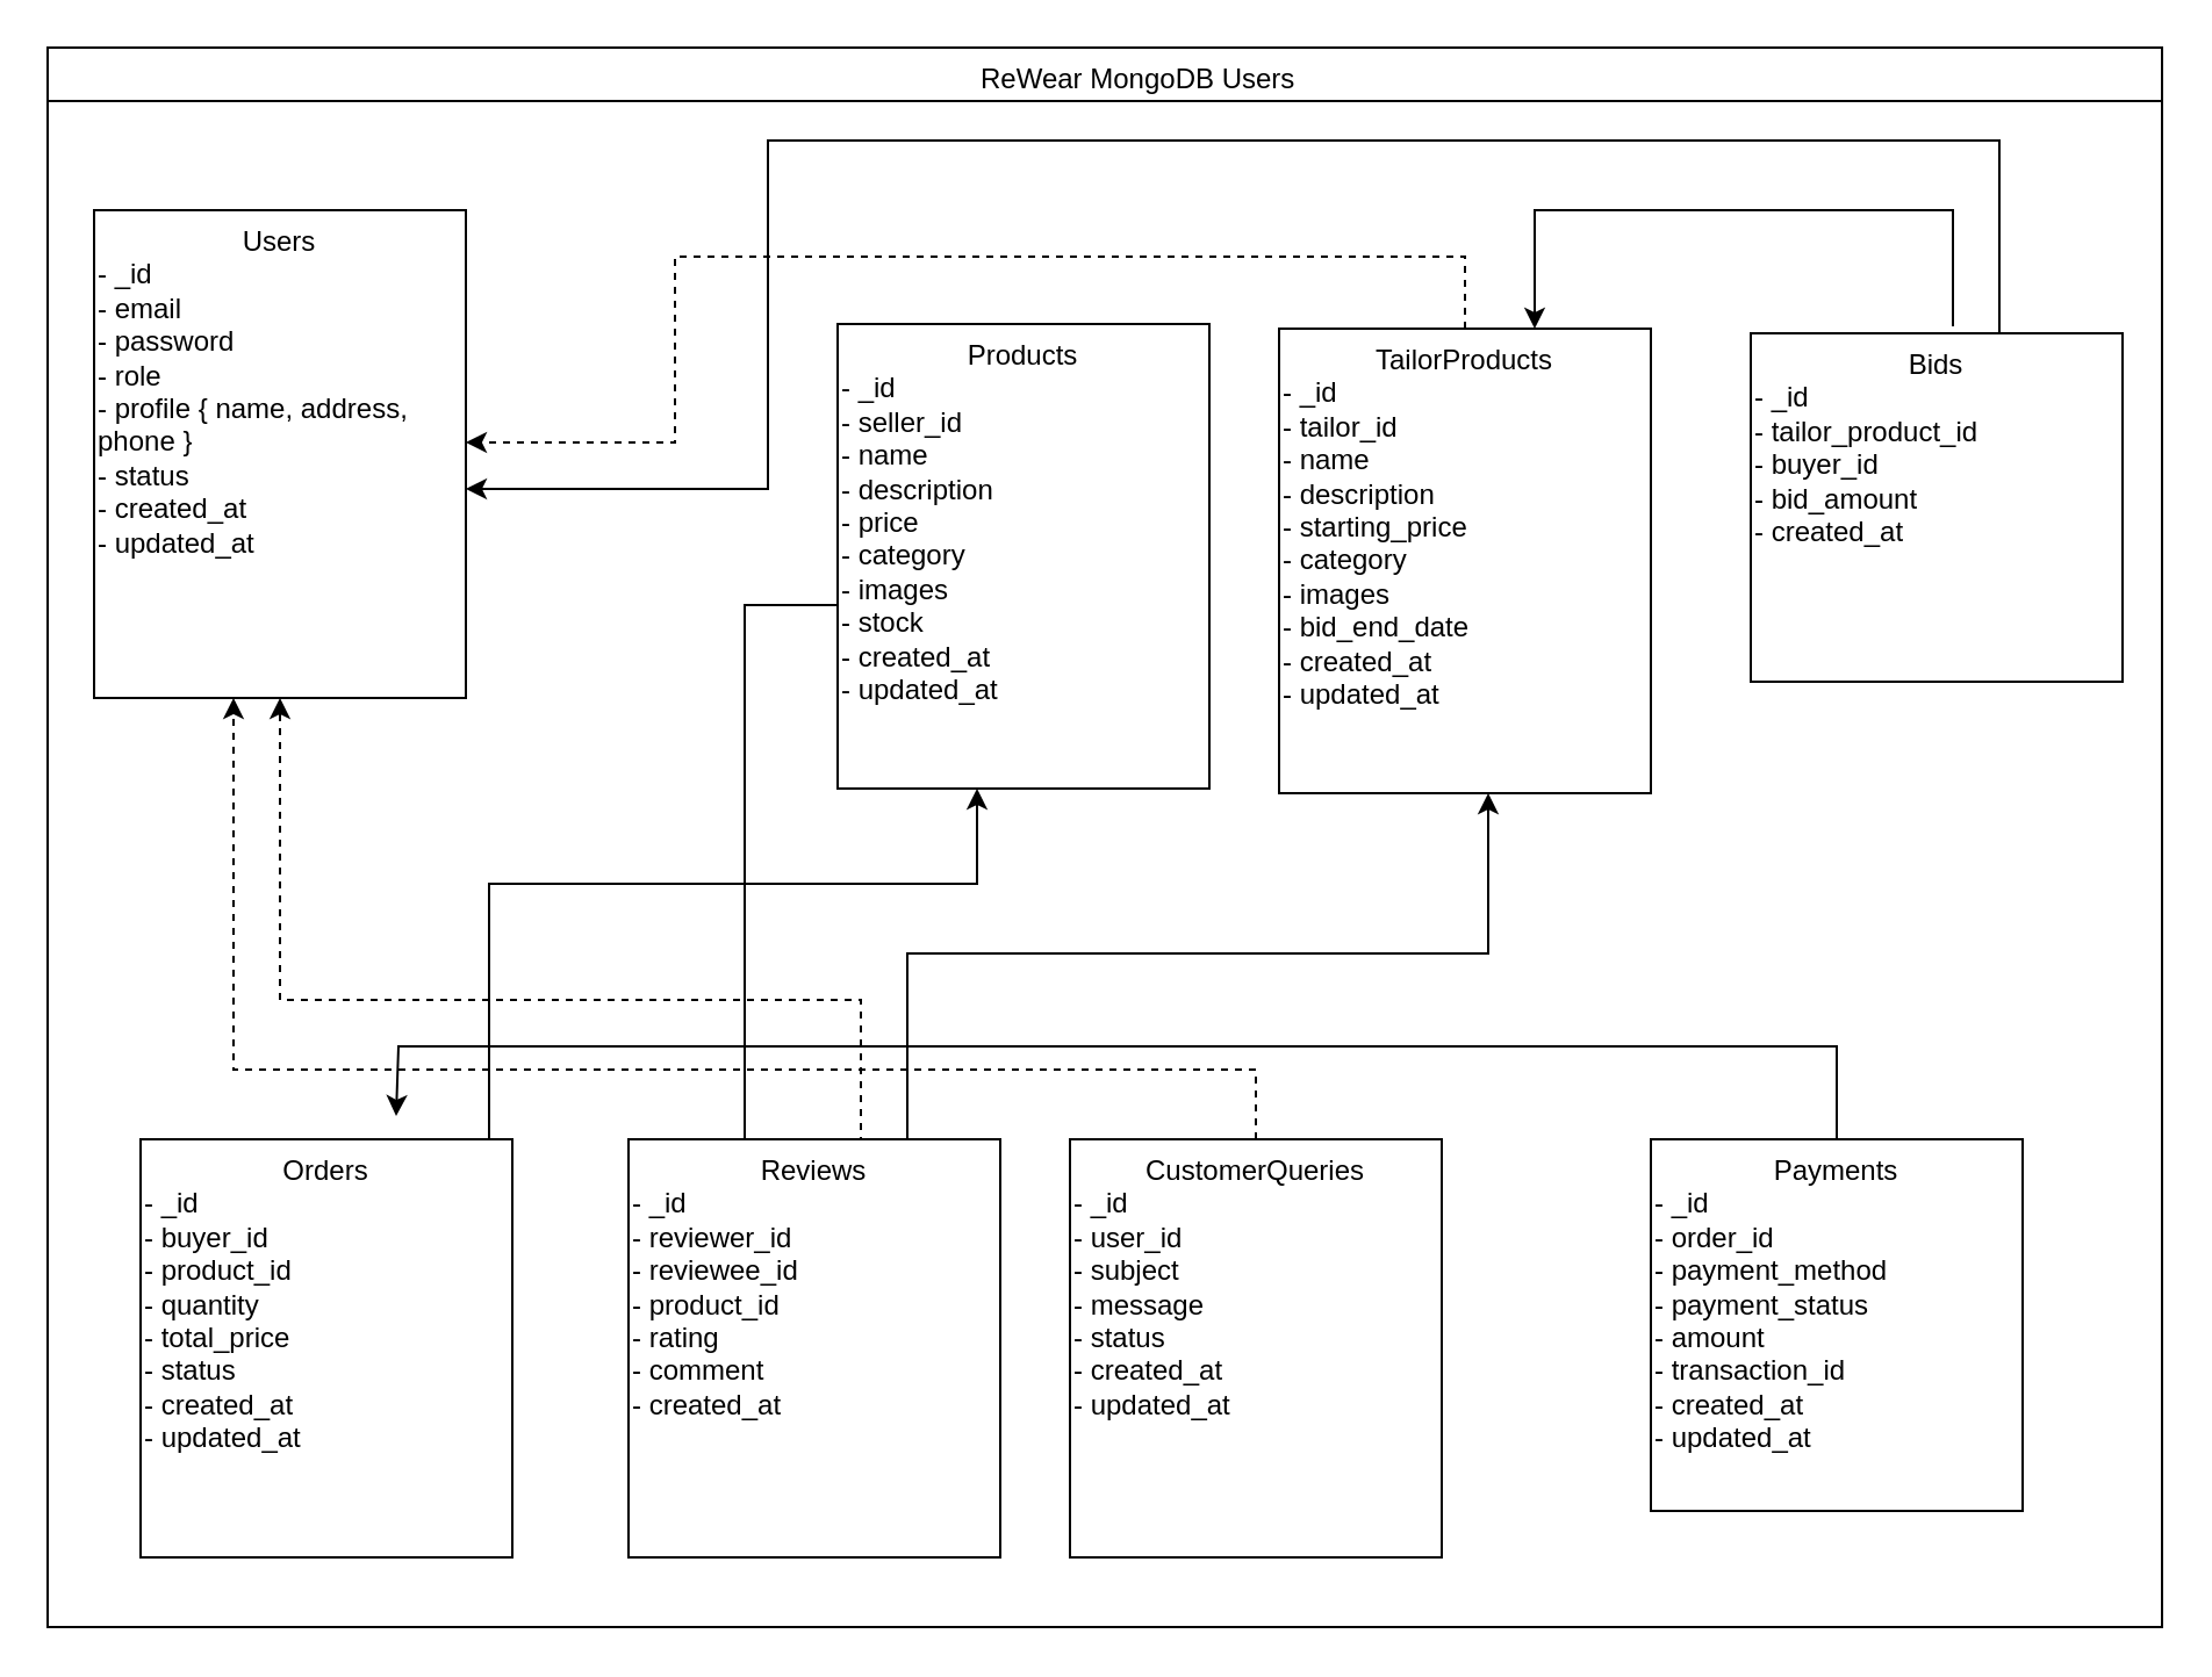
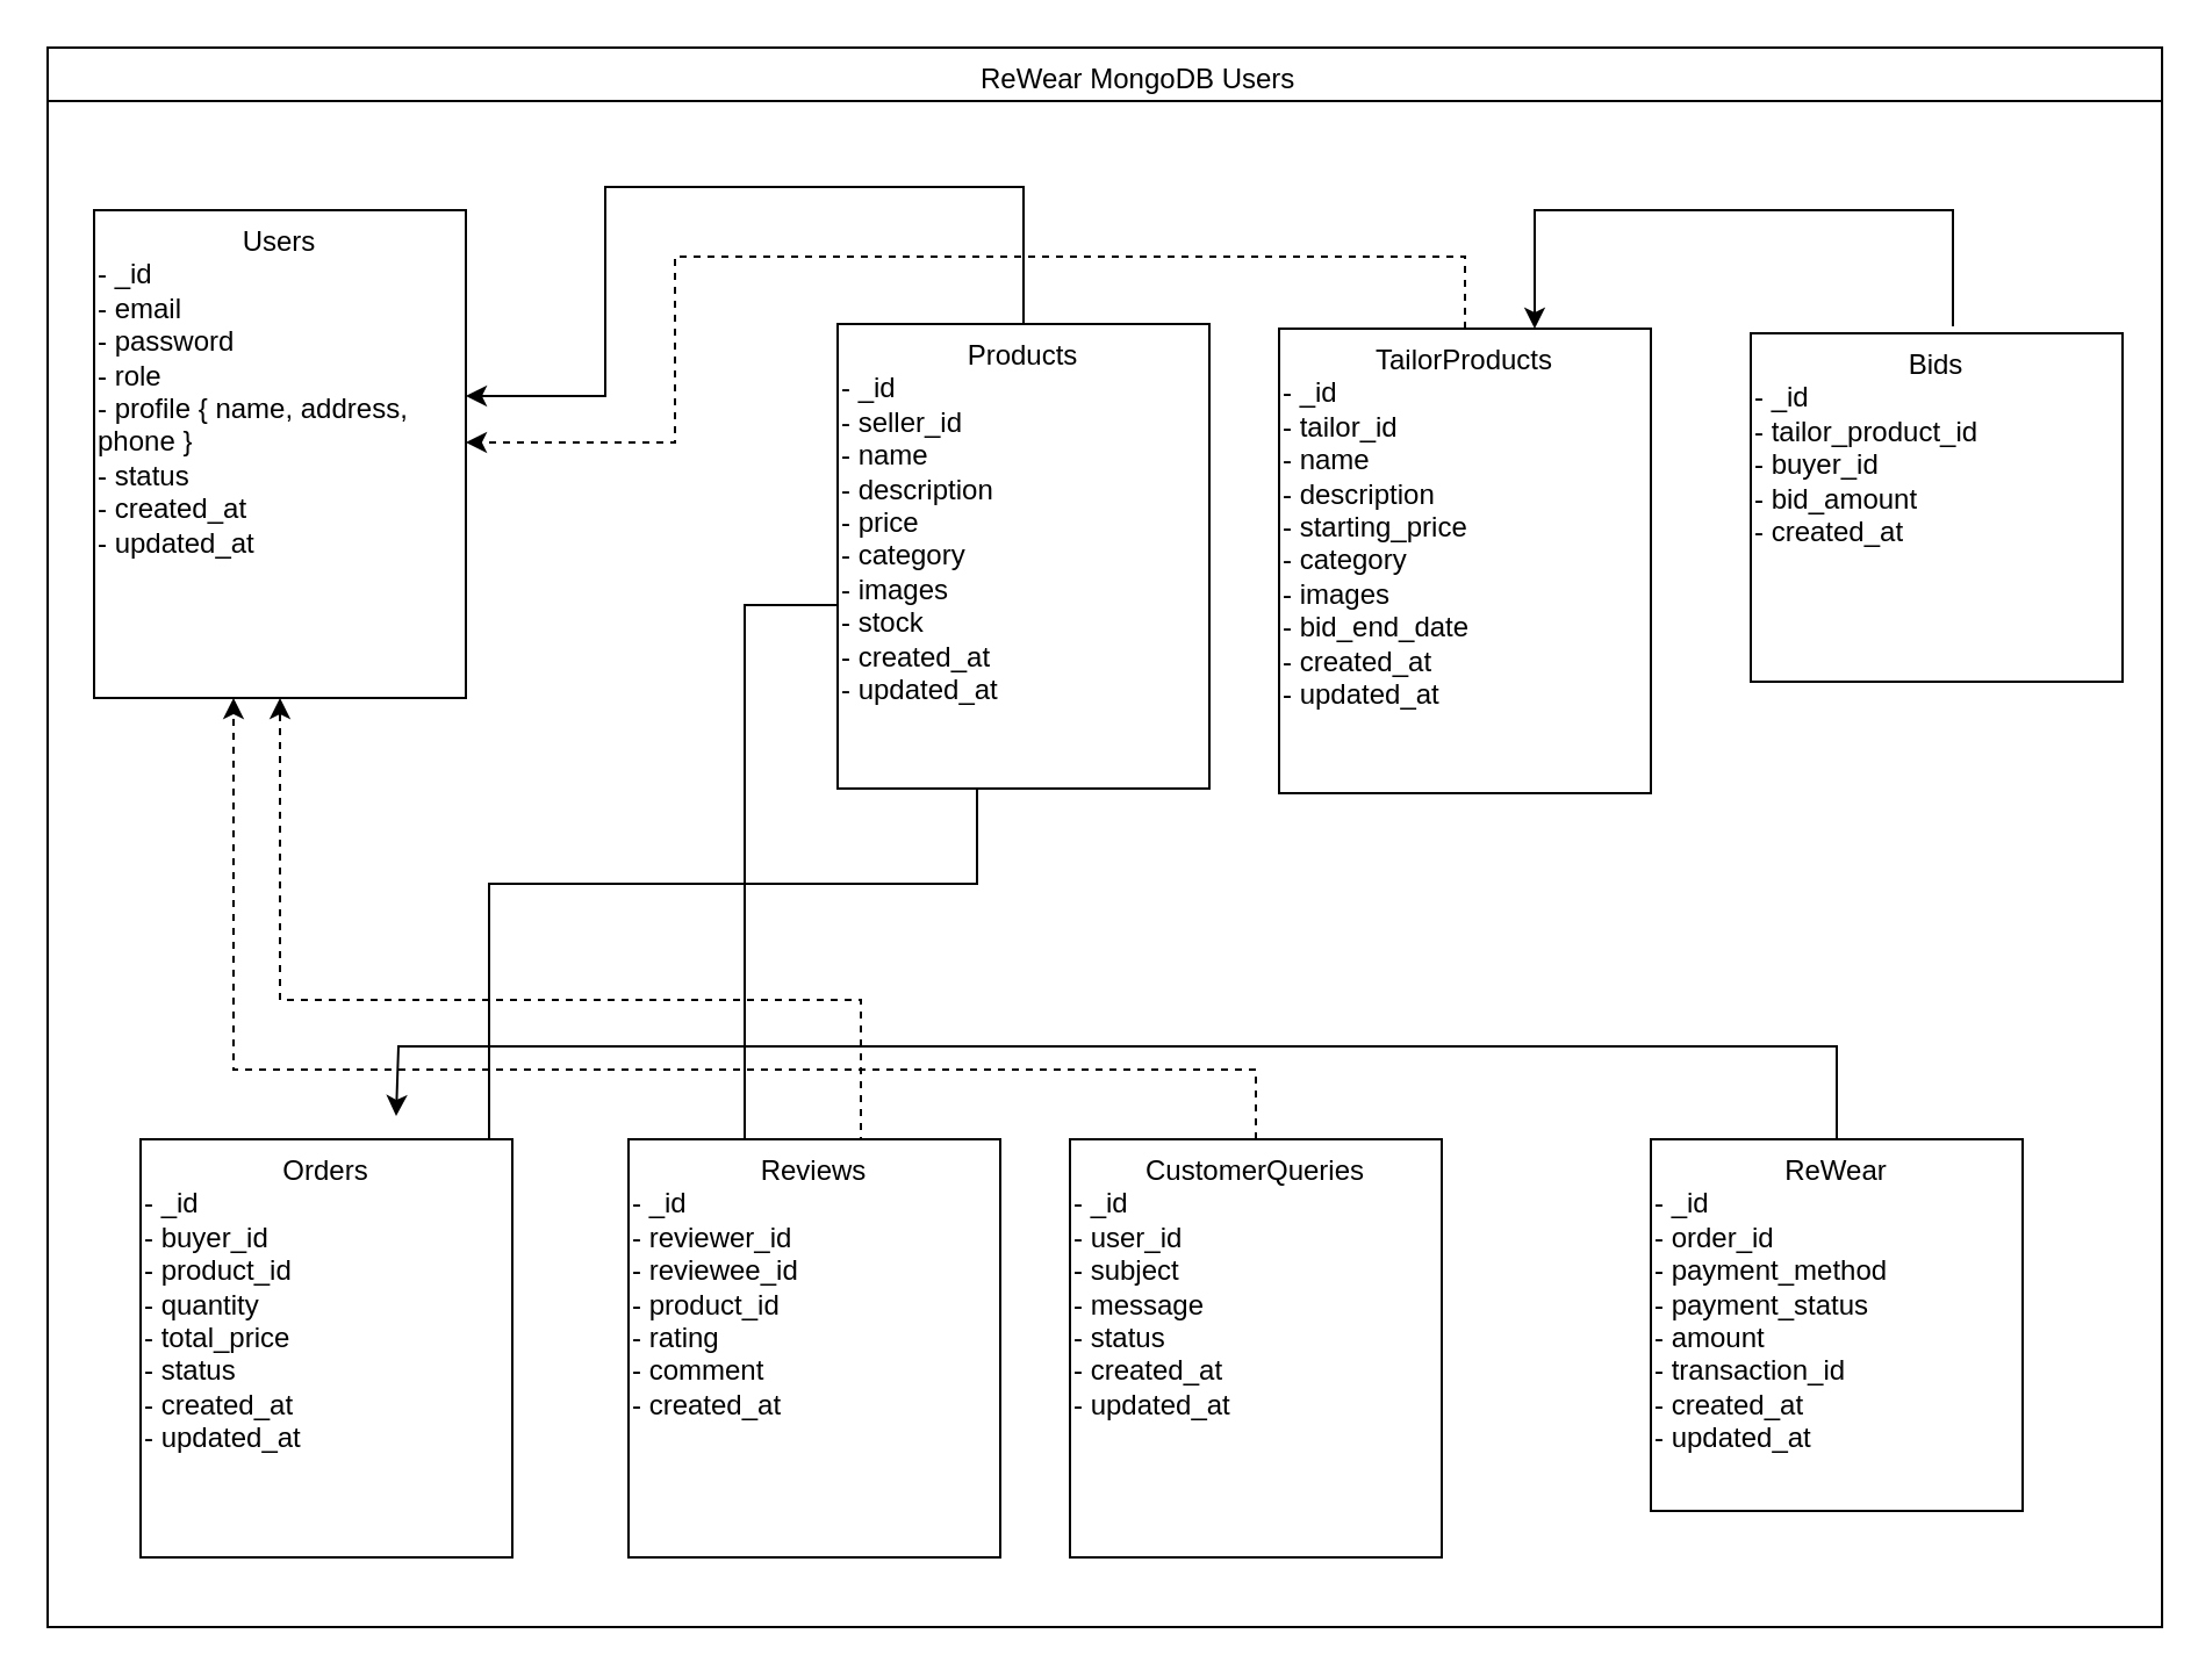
  <mxCell id="0" />
  <mxCell id="1" parent="0" />
  <mxCell id="2" value="" style="swimlane;html=1;fillColor=none;" vertex="1" connectable="0" parent="1"><mxGeometry x="20" y="20" width="910" height="680" as="geometry" /></mxCell>
  <mxCell id="3" value="Products" style="group;rounded=0;whiteSpace=wrap;html=1;strokeColor=default;strokeWidth=1;" vertex="1" connectable="0" parent="2"><mxGeometry x="340" y="119" width="160" height="200" as="geometry" /></mxCell>
  <mxCell id="4" value="&#10;- _id&#10;- seller_id&#10;- name&#10;- description&#10;- price&#10;- category&#10;- images&#10;- stock&#10;- created_at&#10;- updated_at" style="text;whiteSpace=wrap;html=1;" vertex="1" connectable="0" parent="3"><mxGeometry width="160" height="200" as="geometry" /></mxCell>
  <mxCell id="5" value="TailorProducts" style="group;rounded=0;whiteSpace=wrap;html=1;strokeColor=#000000;fillColor=none;strokeWidth=1;" vertex="1" connectable="0" parent="2"><mxGeometry x="530" y="121" width="160" height="200" as="geometry" /></mxCell>
  <mxCell id="6" value="&#10;- _id&#10;- tailor_id&#10;- name&#10;- description&#10;- starting_price&#10;- category&#10;- images&#10;- bid_end_date&#10;- created_at&#10;- updated_at" style="text;whiteSpace=wrap;html=1;" vertex="1" connectable="0" parent="5"><mxGeometry width="160" height="200" as="geometry" /></mxCell>
  <mxCell id="7" value="Orders" style="group;rounded=0;whiteSpace=wrap;html=1;strokeWidth=1;strokeColor=#000000;" vertex="1" connectable="0" parent="2"><mxGeometry x="40" y="470" width="160" height="180" as="geometry" /></mxCell>
  <mxCell id="8" value="&#10;- _id&#10;- buyer_id&#10;- product_id&#10;- quantity&#10;- total_price&#10;- status&#10;- created_at&#10;- updated_at" style="text;whiteSpace=wrap;html=1;" vertex="1" connectable="0" parent="7"><mxGeometry width="160" height="180" as="geometry" /></mxCell>
  <mxCell id="9" value="Reviews" style="group;rounded=0;whiteSpace=wrap;html=1;strokeColor=#000000;strokeWidth=1;" vertex="1" connectable="0" parent="2"><mxGeometry x="250" y="470" width="160" height="180" as="geometry" /></mxCell>
  <mxCell id="10" value="&#10;- _id&#10;- reviewer_id&#10;- reviewee_id&#10;- product_id&#10;- rating&#10;- comment&#10;- created_at" style="text;whiteSpace=wrap;html=1;" vertex="1" connectable="0" parent="9"><mxGeometry width="160" height="180" as="geometry" /></mxCell>
  <mxCell id="11" value="CustomerQueries" style="group;rounded=0;whiteSpace=wrap;html=1;strokeColor=#050505;strokeWidth=1;" vertex="1" connectable="0" parent="2"><mxGeometry x="440" y="470" width="160" height="180" as="geometry" /></mxCell>
  <mxCell id="12" value="&#10;- _id&#10;- user_id&#10;- subject&#10;- message&#10;- status&#10;- created_at&#10;- updated_at" style="text;whiteSpace=wrap;html=1;" vertex="1" connectable="0" parent="11"><mxGeometry width="160" height="180" as="geometry" /></mxCell>
- <mxCell id="13" style="edgeStyle=orthogonalEdgeStyle;rounded=0;orthogonalLoop=1;jettySize=auto;html=1;exitX=0.5;exitY=0;exitDx=0;exitDy=0;" edge="1" parent="2" source="7" target="3"><mxGeometry relative="1" as="geometry"><Array as="points"><mxPoint x="190" y="470" /><mxPoint x="190" y="360" /><mxPoint x="400" y="360" /></Array></mxGeometry></mxCell>
+ <mxCell id="13" style="edgeStyle=orthogonalEdgeStyle;rounded=0;orthogonalLoop=1;jettySize=auto;html=1;exitX=0.5;exitY=0;exitDx=0;exitDy=0;endArrow=none;" edge="1" parent="2" source="7" target="3"><mxGeometry relative="1" as="geometry"><Array as="points"><mxPoint x="190" y="470" /><mxPoint x="190" y="360" /><mxPoint x="400" y="360" /></Array></mxGeometry></mxCell>
  <mxCell id="14" style="edgeStyle=orthogonalEdgeStyle;rounded=0;orthogonalLoop=1;jettySize=auto;html=1;exitX=0.5;exitY=0;exitDx=0;exitDy=0;endArrow=none;" edge="1" parent="2" source="9" target="3"><mxGeometry relative="1" as="geometry"><Array as="points"><mxPoint x="300" y="470" /><mxPoint x="300" y="240" /></Array></mxGeometry></mxCell>
- <mxCell id="15" style="edgeStyle=orthogonalEdgeStyle;rounded=0;orthogonalLoop=1;jettySize=auto;html=1;exitX=0.5;exitY=0;exitDx=0;exitDy=0;" edge="1" parent="2" source="9" target="5"><mxGeometry relative="1" as="geometry"><Array as="points"><mxPoint x="370" y="470" /><mxPoint x="370" y="390" /><mxPoint x="620" y="390" /></Array></mxGeometry></mxCell>
  <mxCell id="16" value="Bids" style="group;rounded=0;whiteSpace=wrap;html=1;strokeColor=default;strokeWidth=1;" vertex="1" connectable="0" parent="2"><mxGeometry x="733" y="123" width="160" height="150" as="geometry" /></mxCell>
  <mxCell id="17" value="&#10;- _id&#10;- tailor_product_id&#10;- buyer_id&#10;- bid_amount&#10;- created_at" style="text;whiteSpace=wrap;html=1;" vertex="1" connectable="0" parent="16"><mxGeometry width="160" height="150" as="geometry" /></mxCell>
  <mxCell id="18" style="edgeStyle=orthogonalEdgeStyle;rounded=0;orthogonalLoop=1;jettySize=auto;html=1;" edge="1" parent="2" target="5"><mxGeometry relative="1" as="geometry"><mxPoint x="820" y="120" as="sourcePoint" /><Array as="points"><mxPoint x="820" y="70" /><mxPoint x="640" y="70" /></Array></mxGeometry></mxCell>
  <mxCell id="19" value="Users" style="group;rounded=0;whiteSpace=wrap;html=1;strokeColor=default;strokeWidth=1;" vertex="1" connectable="0" parent="2"><mxGeometry x="20" y="70" width="160" height="210" as="geometry" /></mxCell>
  <mxCell id="20" value="&lt;br&gt;- _id&lt;br&gt;- email&lt;br&gt;- password&lt;br&gt;- role&lt;br&gt;- profile { name, address, phone }&lt;br&gt;- status&lt;br&gt;- created_at&lt;br&gt;- updated_at" style="text;whiteSpace=wrap;html=1;" vertex="1" connectable="0" parent="19"><mxGeometry width="160" height="210" as="geometry" /></mxCell>
+ <mxCell id="21" style="edgeStyle=orthogonalEdgeStyle;rounded=0;orthogonalLoop=1;jettySize=auto;html=1;exitX=0.5;exitY=0;exitDx=0;exitDy=0;" edge="1" parent="2" source="3" target="19"><mxGeometry relative="1" as="geometry"><Array as="points"><mxPoint x="420" y="60" /><mxPoint x="240" y="60" /><mxPoint x="240" y="150" /></Array></mxGeometry></mxCell>
  <mxCell id="22" style="edgeStyle=orthogonalEdgeStyle;rounded=0;orthogonalLoop=1;jettySize=auto;html=1;exitX=0.5;exitY=0;exitDx=0;exitDy=0;dashed=1;" edge="1" parent="2" source="5" target="19"><mxGeometry relative="1" as="geometry"><Array as="points"><mxPoint x="610" y="90" /><mxPoint x="270" y="90" /><mxPoint x="270" y="170" /></Array></mxGeometry></mxCell>
  <mxCell id="23" style="edgeStyle=orthogonalEdgeStyle;rounded=0;orthogonalLoop=1;jettySize=auto;html=1;exitX=0.5;exitY=0;exitDx=0;exitDy=0;dashed=1;" edge="1" parent="2" source="9" target="19"><mxGeometry relative="1" as="geometry"><Array as="points"><mxPoint x="350" y="470" /><mxPoint x="350" y="410" /><mxPoint x="100" y="410" /></Array></mxGeometry></mxCell>
  <mxCell id="24" style="edgeStyle=orthogonalEdgeStyle;rounded=0;orthogonalLoop=1;jettySize=auto;html=1;exitX=0.5;exitY=0;exitDx=0;exitDy=0;dashed=1;" edge="1" parent="2" source="11" target="19"><mxGeometry relative="1" as="geometry"><Array as="points"><mxPoint x="520" y="440" /><mxPoint x="80" y="440" /></Array></mxGeometry></mxCell>
- <mxCell id="25" style="edgeStyle=orthogonalEdgeStyle;rounded=0;orthogonalLoop=1;jettySize=auto;html=1;exitX=0.5;exitY=0;exitDx=0;exitDy=0;" edge="1" parent="2" source="16" target="19"><mxGeometry relative="1" as="geometry"><Array as="points"><mxPoint x="840" y="123" /><mxPoint x="840" y="40" /><mxPoint x="310" y="40" /><mxPoint x="310" y="190" /></Array></mxGeometry></mxCell>
  <mxCell id="26" value="ReWear MongoDB Users" style="text;whiteSpace=wrap;html=1;" vertex="1" connectable="0" parent="2"><mxGeometry x="400" width="160" height="20" as="geometry" /></mxCell>
- <mxCell id="27" value="Payments" style="group;rounded=0;whiteSpace=wrap;html=1;strokeColor=default;" vertex="1" connectable="0" parent="2"><mxGeometry x="690" y="470" width="160" height="160" as="geometry" /></mxCell>
+ <mxCell id="27" value="ReWear" style="group;rounded=0;whiteSpace=wrap;html=1;strokeColor=default;" vertex="1" connectable="0" parent="2"><mxGeometry x="690" y="470" width="160" height="160" as="geometry" /></mxCell>
  <mxCell id="28" value="&#10;- _id&#10;- order_id&#10;- payment_method&#10;- payment_status&#10;- amount&#10;- transaction_id&#10;- created_at&#10;- updated_at" style="text;whiteSpace=wrap;html=1;" vertex="1" connectable="0" parent="27"><mxGeometry width="160" height="160" as="geometry" /></mxCell>
  <mxCell id="29" value="" style="endArrow=classic;html=1;rounded=0;edgeStyle=orthogonalEdgeStyle;" edge="1" parent="1"><mxGeometry width="50" height="50" relative="1" as="geometry"><mxPoint x="790" y="490" as="sourcePoint" /><mxPoint x="170" y="480" as="targetPoint" /><Array as="points"><mxPoint x="790" y="450" /><mxPoint x="171" y="450" /><mxPoint x="171" y="480" /></Array></mxGeometry></mxCell>
